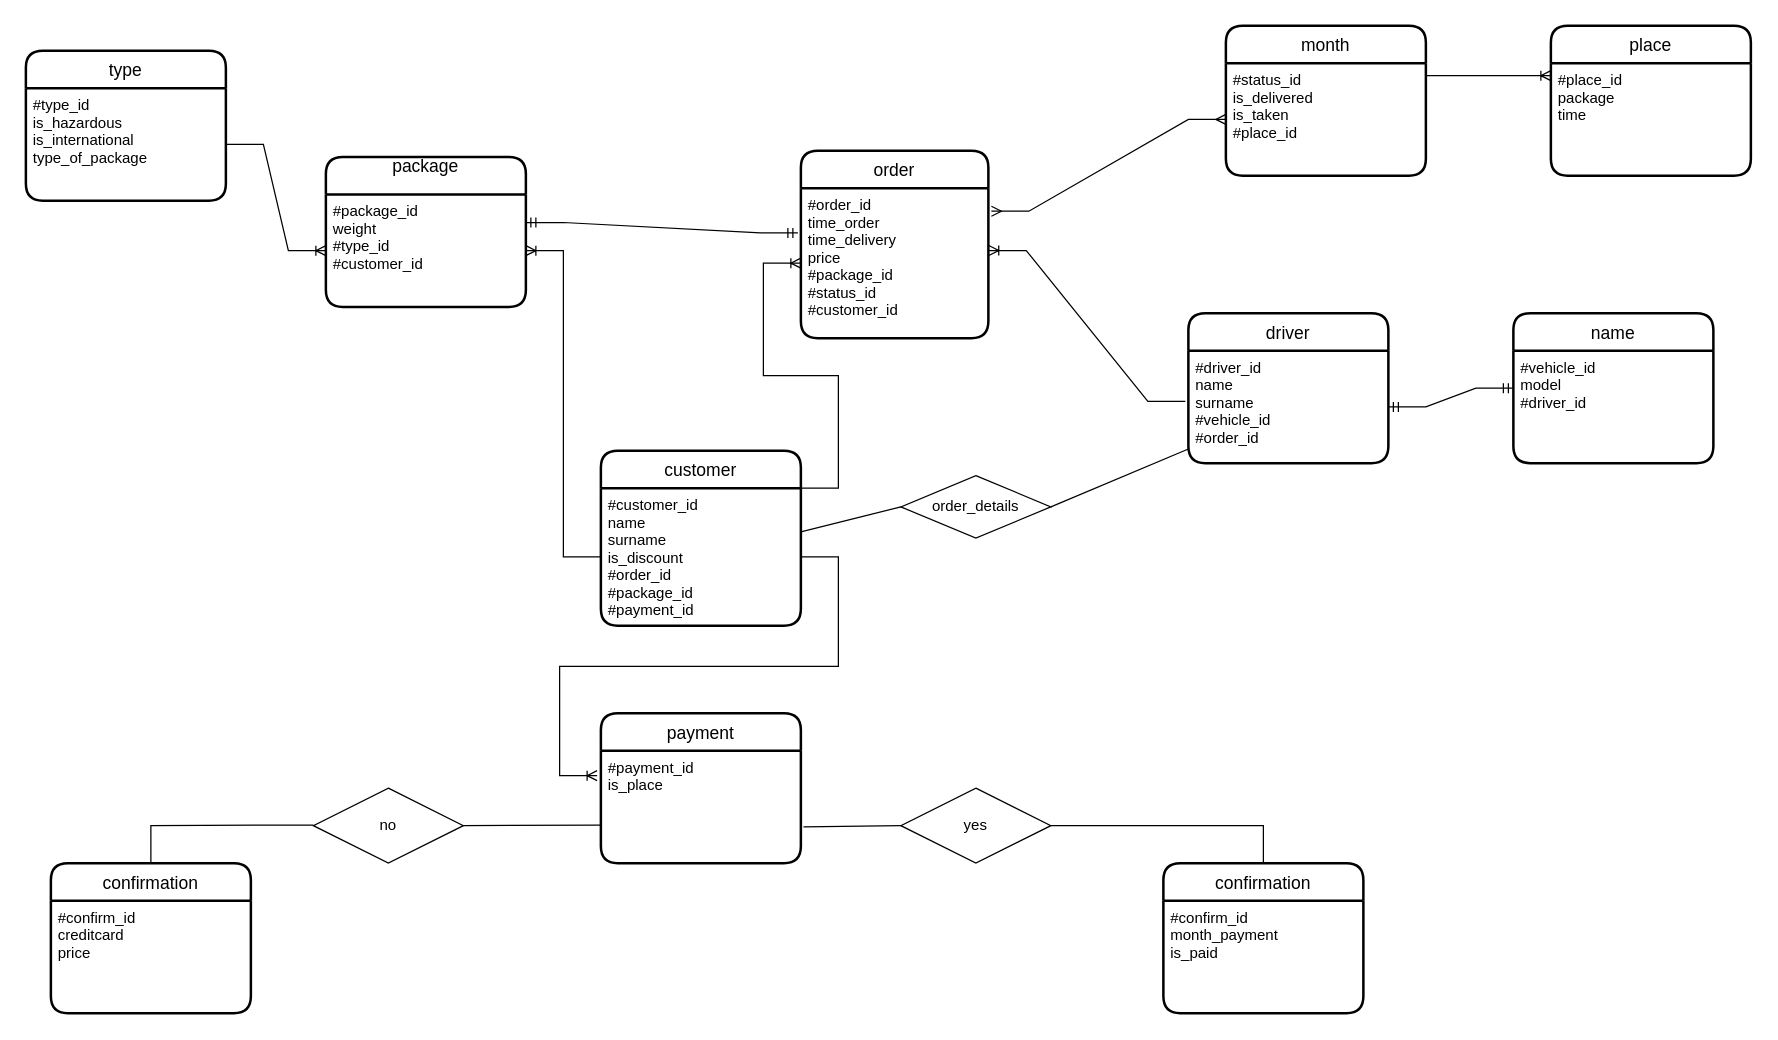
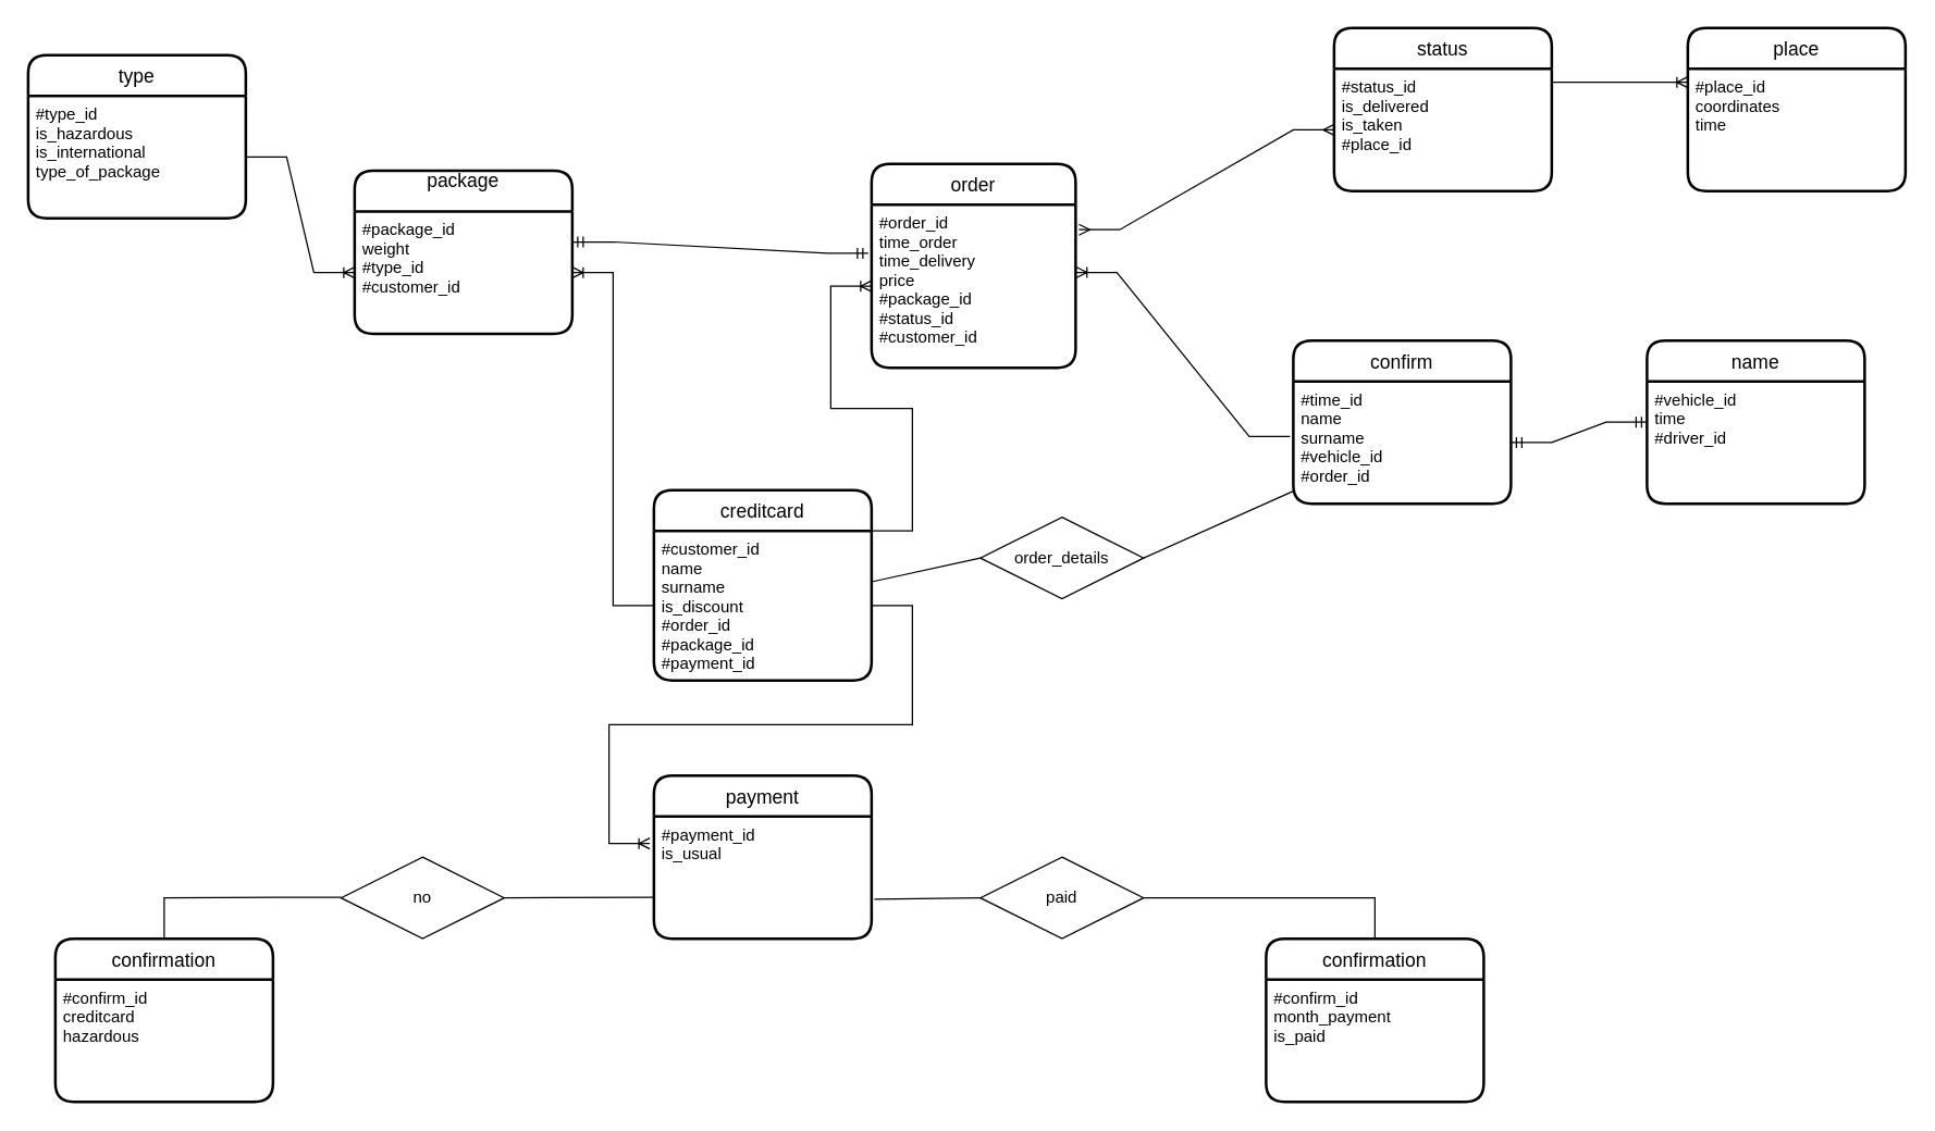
  <mxCell id="0" />
  <mxCell id="1" parent="0" />
  <mxCell id="2" value="order" style="swimlane;childLayout=stackLayout;horizontal=1;startSize=30;horizontalStack=0;rounded=1;fontSize=14;fontStyle=0;strokeWidth=2;resizeParent=0;resizeLast=1;shadow=0;dashed=0;align=center;" parent="1" vertex="1"><mxGeometry x="640" y="120" width="150" height="150" as="geometry" /></mxCell>
  <mxCell id="3" value="#order_id&#10;time_order&#10;time_delivery&#10;price&#10;#package_id&#10;#status_id&#10;#customer_id" style="align=left;strokeColor=none;fillColor=none;spacingLeft=4;fontSize=12;verticalAlign=top;resizable=0;rotatable=0;part=1;" parent="2" vertex="1"><mxGeometry y="30" width="150" height="120" as="geometry" /></mxCell>
- <mxCell id="4" value="customer" style="swimlane;childLayout=stackLayout;horizontal=1;startSize=30;horizontalStack=0;rounded=1;fontSize=14;fontStyle=0;strokeWidth=2;resizeParent=0;resizeLast=1;shadow=0;dashed=0;align=center;" parent="1" vertex="1"><mxGeometry x="480" y="360" width="160" height="140" as="geometry" /></mxCell>
+ <mxCell id="4" value="creditcard" style="swimlane;childLayout=stackLayout;horizontal=1;startSize=30;horizontalStack=0;rounded=1;fontSize=14;fontStyle=0;strokeWidth=2;resizeParent=0;resizeLast=1;shadow=0;dashed=0;align=center;" parent="1" vertex="1"><mxGeometry x="480" y="360" width="160" height="140" as="geometry" /></mxCell>
  <mxCell id="5" value="#customer_id&#10;name&#10;surname&#10;is_discount&#10;#order_id&#10;#package_id&#10;#payment_id" style="align=left;strokeColor=none;fillColor=none;spacingLeft=4;fontSize=12;verticalAlign=top;resizable=0;rotatable=0;part=1;" parent="4" vertex="1"><mxGeometry y="30" width="160" height="110" as="geometry" /></mxCell>
- <mxCell id="6" value="driver" style="swimlane;childLayout=stackLayout;horizontal=1;startSize=30;horizontalStack=0;rounded=1;fontSize=14;fontStyle=0;strokeWidth=2;resizeParent=0;resizeLast=1;shadow=0;dashed=0;align=center;" parent="1" vertex="1"><mxGeometry x="950" y="250" width="160" height="120" as="geometry" /></mxCell>
- <mxCell id="7" value="#driver_id&#10;name&#10;surname&#10;#vehicle_id&#10;#order_id" style="align=left;strokeColor=none;fillColor=none;spacingLeft=4;fontSize=12;verticalAlign=top;resizable=0;rotatable=0;part=1;" parent="6" vertex="1"><mxGeometry y="30" width="160" height="90" as="geometry" /></mxCell>
+ <mxCell id="6" value="confirm" style="swimlane;childLayout=stackLayout;horizontal=1;startSize=30;horizontalStack=0;rounded=1;fontSize=14;fontStyle=0;strokeWidth=2;resizeParent=0;resizeLast=1;shadow=0;dashed=0;align=center;" parent="1" vertex="1"><mxGeometry x="950" y="250" width="160" height="120" as="geometry" /></mxCell>
+ <mxCell id="7" value="#time_id&#10;name&#10;surname&#10;#vehicle_id&#10;#order_id" style="align=left;strokeColor=none;fillColor=none;spacingLeft=4;fontSize=12;verticalAlign=top;resizable=0;rotatable=0;part=1;" parent="6" vertex="1"><mxGeometry y="30" width="160" height="90" as="geometry" /></mxCell>
  <mxCell id="8" value="type" style="swimlane;childLayout=stackLayout;horizontal=1;startSize=30;horizontalStack=0;rounded=1;fontSize=14;fontStyle=0;strokeWidth=2;resizeParent=0;resizeLast=1;shadow=0;dashed=0;align=center;" parent="1" vertex="1"><mxGeometry x="20" y="40" width="160" height="120" as="geometry" /></mxCell>
  <mxCell id="9" value="#type_id&#10;is_hazardous&#10;is_international&#10;type_of_package" style="align=left;strokeColor=none;fillColor=none;spacingLeft=4;fontSize=12;verticalAlign=top;resizable=0;rotatable=0;part=1;" parent="8" vertex="1"><mxGeometry y="30" width="160" height="90" as="geometry" /></mxCell>
  <mxCell id="10" value="package&#10;" style="swimlane;childLayout=stackLayout;horizontal=1;startSize=30;horizontalStack=0;rounded=1;fontSize=14;fontStyle=0;strokeWidth=2;resizeParent=0;resizeLast=1;shadow=0;dashed=0;align=center;" parent="1" vertex="1"><mxGeometry x="260" y="125" width="160" height="120" as="geometry" /></mxCell>
  <mxCell id="11" value="#package_id&#10;weight&#10;#type_id&#10;#customer_id&#10;" style="align=left;strokeColor=none;fillColor=none;spacingLeft=4;fontSize=12;verticalAlign=top;resizable=0;rotatable=0;part=1;" parent="10" vertex="1"><mxGeometry y="30" width="160" height="90" as="geometry" /></mxCell>
  <mxCell id="12" value="name" style="swimlane;childLayout=stackLayout;horizontal=1;startSize=30;horizontalStack=0;rounded=1;fontSize=14;fontStyle=0;strokeWidth=2;resizeParent=0;resizeLast=1;shadow=0;dashed=0;align=center;" parent="1" vertex="1"><mxGeometry x="1210" y="250" width="160" height="120" as="geometry" /></mxCell>
- <mxCell id="13" value="#vehicle_id&#10;model&#10;#driver_id&#10;" style="align=left;strokeColor=none;fillColor=none;spacingLeft=4;fontSize=12;verticalAlign=top;resizable=0;rotatable=0;part=1;" parent="12" vertex="1"><mxGeometry y="30" width="160" height="90" as="geometry" /></mxCell>
- <mxCell id="14" value="month" style="swimlane;childLayout=stackLayout;horizontal=1;startSize=30;horizontalStack=0;rounded=1;fontSize=14;fontStyle=0;strokeWidth=2;resizeParent=0;resizeLast=1;shadow=0;dashed=0;align=center;" vertex="1" parent="1"><mxGeometry x="980" width="160" height="120" as="geometry" y="20" /></mxCell>
+ <mxCell id="13" value="#vehicle_id&#10;time&#10;#driver_id&#10;" style="align=left;strokeColor=none;fillColor=none;spacingLeft=4;fontSize=12;verticalAlign=top;resizable=0;rotatable=0;part=1;" parent="12" vertex="1"><mxGeometry y="30" width="160" height="90" as="geometry" /></mxCell>
+ <mxCell id="14" value="status" style="swimlane;childLayout=stackLayout;horizontal=1;startSize=30;horizontalStack=0;rounded=1;fontSize=14;fontStyle=0;strokeWidth=2;resizeParent=0;resizeLast=1;shadow=0;dashed=0;align=center;" vertex="1" parent="1"><mxGeometry x="980" width="160" height="120" as="geometry" y="20" /></mxCell>
  <mxCell id="15" value="#status_id&#10;is_delivered&#10;is_taken&#10;#place_id&#10;" style="align=left;strokeColor=none;fillColor=none;spacingLeft=4;fontSize=12;verticalAlign=top;resizable=0;rotatable=0;part=1;" vertex="1" parent="14"><mxGeometry y="30" width="160" height="90" as="geometry" /></mxCell>
  <mxCell id="16" value="place" style="swimlane;childLayout=stackLayout;horizontal=1;startSize=30;horizontalStack=0;rounded=1;fontSize=14;fontStyle=0;strokeWidth=2;resizeParent=0;resizeLast=1;shadow=0;dashed=0;align=center;" vertex="1" parent="1"><mxGeometry x="1240" width="160" height="120" as="geometry" y="20" /></mxCell>
- <mxCell id="17" value="#place_id&#10;package&#10;time&#10;&#10;" style="align=left;strokeColor=none;fillColor=none;spacingLeft=4;fontSize=12;verticalAlign=top;resizable=0;rotatable=0;part=1;" vertex="1" parent="16"><mxGeometry y="30" width="160" height="90" as="geometry" /></mxCell>
+ <mxCell id="17" value="#place_id&#10;coordinates&#10;time&#10;&#10;" style="align=left;strokeColor=none;fillColor=none;spacingLeft=4;fontSize=12;verticalAlign=top;resizable=0;rotatable=0;part=1;" vertex="1" parent="16"><mxGeometry y="30" width="160" height="90" as="geometry" /></mxCell>
  <mxCell id="18" value="" style="edgeStyle=entityRelationEdgeStyle;fontSize=12;html=1;endArrow=ERoneToMany;rounded=0;" edge="1" parent="1"><mxGeometry width="100" height="100" relative="1" as="geometry"><mxPoint x="1140" y="60" as="sourcePoint" /><mxPoint x="1240" y="60" as="targetPoint" /></mxGeometry></mxCell>
  <mxCell id="19" value="" style="edgeStyle=entityRelationEdgeStyle;fontSize=12;html=1;endArrow=ERmandOne;startArrow=ERmandOne;rounded=0;" edge="1" parent="1" source="7"><mxGeometry width="100" height="100" relative="1" as="geometry"><mxPoint x="1110" y="410" as="sourcePoint" /><mxPoint x="1210" y="310" as="targetPoint" /></mxGeometry></mxCell>
  <mxCell id="20" value="" style="edgeStyle=entityRelationEdgeStyle;fontSize=12;html=1;endArrow=ERoneToMany;rounded=0;entryX=1.002;entryY=0.416;entryDx=0;entryDy=0;entryPerimeter=0;exitX=-0.015;exitY=0.451;exitDx=0;exitDy=0;exitPerimeter=0;" edge="1" parent="1" source="7" target="3"><mxGeometry width="100" height="100" relative="1" as="geometry"><mxPoint x="800" y="290" as="sourcePoint" /><mxPoint x="900" y="190" as="targetPoint" /></mxGeometry></mxCell>
  <mxCell id="21" value="" style="edgeStyle=entityRelationEdgeStyle;fontSize=12;html=1;endArrow=ERmany;startArrow=ERmany;rounded=0;entryX=0;entryY=0.5;entryDx=0;entryDy=0;exitX=1.016;exitY=0.154;exitDx=0;exitDy=0;exitPerimeter=0;" edge="1" parent="1" source="3" target="15"><mxGeometry width="100" height="100" relative="1" as="geometry"><mxPoint x="900" y="250" as="sourcePoint" /><mxPoint x="1000" y="150" as="targetPoint" /></mxGeometry></mxCell>
  <mxCell id="22" value="" style="edgeStyle=entityRelationEdgeStyle;fontSize=12;html=1;endArrow=ERoneToMany;rounded=0;" edge="1" parent="1" source="5" target="11"><mxGeometry width="100" height="100" relative="1" as="geometry"><mxPoint x="400" y="320" as="sourcePoint" /><mxPoint x="500" y="220" as="targetPoint" /></mxGeometry></mxCell>
- <mxCell id="23" value="order_details" style="shape=rhombus;perimeter=rhombusPerimeter;whiteSpace=wrap;html=1;align=center;" vertex="1" parent="1"><mxGeometry x="720" y="380" width="120" height="50" as="geometry" /></mxCell>
+ <mxCell id="23" value="order_details" style="shape=rhombus;perimeter=rhombusPerimeter;whiteSpace=wrap;html=1;align=center;" vertex="1" parent="1"><mxGeometry x="720" y="380" width="120" height="60" as="geometry" /></mxCell>
  <mxCell id="24" value="" style="endArrow=none;html=1;rounded=0;entryX=0;entryY=0.5;entryDx=0;entryDy=0;" edge="1" parent="1" source="5" target="23"><mxGeometry relative="1" as="geometry"><mxPoint x="635" y="419.66" as="sourcePoint" /><mxPoint x="795" y="419.66" as="targetPoint" /></mxGeometry></mxCell>
  <mxCell id="25" value="" style="endArrow=none;html=1;rounded=0;exitX=1;exitY=0.5;exitDx=0;exitDy=0;" edge="1" parent="1" source="23" target="7"><mxGeometry relative="1" as="geometry"><mxPoint x="660" y="210" as="sourcePoint" /><mxPoint x="820" y="210" as="targetPoint" /></mxGeometry></mxCell>
  <mxCell id="26" value="" style="edgeStyle=entityRelationEdgeStyle;fontSize=12;html=1;endArrow=ERmandOne;startArrow=ERmandOne;rounded=0;entryX=-0.016;entryY=0.299;entryDx=0;entryDy=0;entryPerimeter=0;exitX=1;exitY=0.25;exitDx=0;exitDy=0;" edge="1" parent="1" source="11" target="3"><mxGeometry width="100" height="100" relative="1" as="geometry"><mxPoint x="470" y="260" as="sourcePoint" /><mxPoint x="570" y="160" as="targetPoint" /></mxGeometry></mxCell>
  <mxCell id="27" value="" style="edgeStyle=entityRelationEdgeStyle;fontSize=12;html=1;endArrow=ERoneToMany;rounded=0;exitX=1;exitY=0;exitDx=0;exitDy=0;" edge="1" parent="1" source="5"><mxGeometry width="100" height="100" relative="1" as="geometry"><mxPoint x="540" y="310" as="sourcePoint" /><mxPoint x="640" y="210" as="targetPoint" /></mxGeometry></mxCell>
  <mxCell id="28" value="" style="edgeStyle=entityRelationEdgeStyle;fontSize=12;html=1;endArrow=ERoneToMany;rounded=0;" edge="1" parent="1" source="9" target="11"><mxGeometry width="100" height="100" relative="1" as="geometry"><mxPoint x="250" y="210" as="sourcePoint" /><mxPoint x="350" y="110" as="targetPoint" /></mxGeometry></mxCell>
  <mxCell id="29" value="confirmation" style="swimlane;childLayout=stackLayout;horizontal=1;startSize=30;horizontalStack=0;rounded=1;fontSize=14;fontStyle=0;strokeWidth=2;resizeParent=0;resizeLast=1;shadow=0;dashed=0;align=center;" vertex="1" parent="1"><mxGeometry x="930" y="690" width="160" height="120" as="geometry" /></mxCell>
  <mxCell id="30" value="#confirm_id&#10;month_payment&#10;is_paid&#10;" style="align=left;strokeColor=none;fillColor=none;spacingLeft=4;fontSize=12;verticalAlign=top;resizable=0;rotatable=0;part=1;" vertex="1" parent="29"><mxGeometry y="30" width="160" height="90" as="geometry" /></mxCell>
  <mxCell id="31" value="payment" style="swimlane;childLayout=stackLayout;horizontal=1;startSize=30;horizontalStack=0;rounded=1;fontSize=14;fontStyle=0;strokeWidth=2;resizeParent=0;resizeLast=1;shadow=0;dashed=0;align=center;" vertex="1" parent="1"><mxGeometry x="480" y="570" width="160" height="120" as="geometry" /></mxCell>
- <mxCell id="32" value="#payment_id&#10;is_place" style="align=left;strokeColor=none;fillColor=none;spacingLeft=4;fontSize=12;verticalAlign=top;resizable=0;rotatable=0;part=1;" vertex="1" parent="31"><mxGeometry y="30" width="160" height="90" as="geometry" /></mxCell>
+ <mxCell id="32" value="#payment_id&#10;is_usual" style="align=left;strokeColor=none;fillColor=none;spacingLeft=4;fontSize=12;verticalAlign=top;resizable=0;rotatable=0;part=1;" vertex="1" parent="31"><mxGeometry y="30" width="160" height="90" as="geometry" /></mxCell>
  <mxCell id="33" value="" style="edgeStyle=entityRelationEdgeStyle;fontSize=12;html=1;endArrow=ERoneToMany;rounded=0;exitX=1;exitY=0.5;exitDx=0;exitDy=0;" edge="1" parent="1" source="5"><mxGeometry width="100" height="100" relative="1" as="geometry"><mxPoint x="377" y="720" as="sourcePoint" /><mxPoint x="477" y="620" as="targetPoint" /></mxGeometry></mxCell>
  <mxCell id="34" value="no" style="shape=rhombus;perimeter=rhombusPerimeter;whiteSpace=wrap;html=1;align=center;" vertex="1" parent="1"><mxGeometry x="250" y="630" width="120" height="60" as="geometry" /></mxCell>
- <mxCell id="35" value="yes" style="shape=rhombus;perimeter=rhombusPerimeter;whiteSpace=wrap;html=1;align=center;" vertex="1" parent="1"><mxGeometry x="720" y="630" width="120" height="60" as="geometry" /></mxCell>
+ <mxCell id="35" value="paid" style="shape=rhombus;perimeter=rhombusPerimeter;whiteSpace=wrap;html=1;align=center;" vertex="1" parent="1"><mxGeometry x="720" y="630" width="120" height="60" as="geometry" /></mxCell>
  <mxCell id="36" value="" style="endArrow=none;html=1;rounded=0;exitX=1;exitY=0.5;exitDx=0;exitDy=0;" edge="1" parent="1" source="34"><mxGeometry relative="1" as="geometry"><mxPoint x="380" y="660" as="sourcePoint" /><mxPoint x="480" y="659.5" as="targetPoint" /></mxGeometry></mxCell>
  <mxCell id="37" value="" style="endArrow=none;html=1;rounded=0;exitX=1.013;exitY=0.678;exitDx=0;exitDy=0;exitPerimeter=0;" edge="1" parent="1" source="32"><mxGeometry relative="1" as="geometry"><mxPoint x="660" y="660" as="sourcePoint" /><mxPoint x="720" y="660" as="targetPoint" /></mxGeometry></mxCell>
  <mxCell id="38" value="" style="endArrow=none;html=1;rounded=0;exitX=0.5;exitY=0;exitDx=0;exitDy=0;" edge="1" parent="1"><mxGeometry relative="1" as="geometry"><mxPoint x="120" y="690" as="sourcePoint" /><mxPoint x="250" y="659.5" as="targetPoint" /><Array as="points"><mxPoint x="120" y="660" /></Array></mxGeometry></mxCell>
  <mxCell id="39" value="" style="endArrow=none;html=1;rounded=0;exitX=1;exitY=0.5;exitDx=0;exitDy=0;entryX=0.5;entryY=0;entryDx=0;entryDy=0;" edge="1" parent="1" source="35" target="29"><mxGeometry relative="1" as="geometry"><mxPoint x="652.08" y="671.02" as="sourcePoint" /><mxPoint x="730" y="670" as="targetPoint" /><Array as="points"><mxPoint x="1010" y="660" /></Array></mxGeometry></mxCell>
  <mxCell id="40" value="confirmation" style="swimlane;childLayout=stackLayout;horizontal=1;startSize=30;horizontalStack=0;rounded=1;fontSize=14;fontStyle=0;strokeWidth=2;resizeParent=0;resizeLast=1;shadow=0;dashed=0;align=center;" vertex="1" parent="1"><mxGeometry x="40" y="690" width="160" height="120" as="geometry" /></mxCell>
- <mxCell id="41" value="#confirm_id&#10;creditcard&#10;price&#10;" style="align=left;strokeColor=none;fillColor=none;spacingLeft=4;fontSize=12;verticalAlign=top;resizable=0;rotatable=0;part=1;" vertex="1" parent="40"><mxGeometry y="30" width="160" height="90" as="geometry" /></mxCell>
+ <mxCell id="41" value="#confirm_id&#10;creditcard&#10;hazardous&#10;" style="align=left;strokeColor=none;fillColor=none;spacingLeft=4;fontSize=12;verticalAlign=top;resizable=0;rotatable=0;part=1;" vertex="1" parent="40"><mxGeometry y="30" width="160" height="90" as="geometry" /></mxCell>
